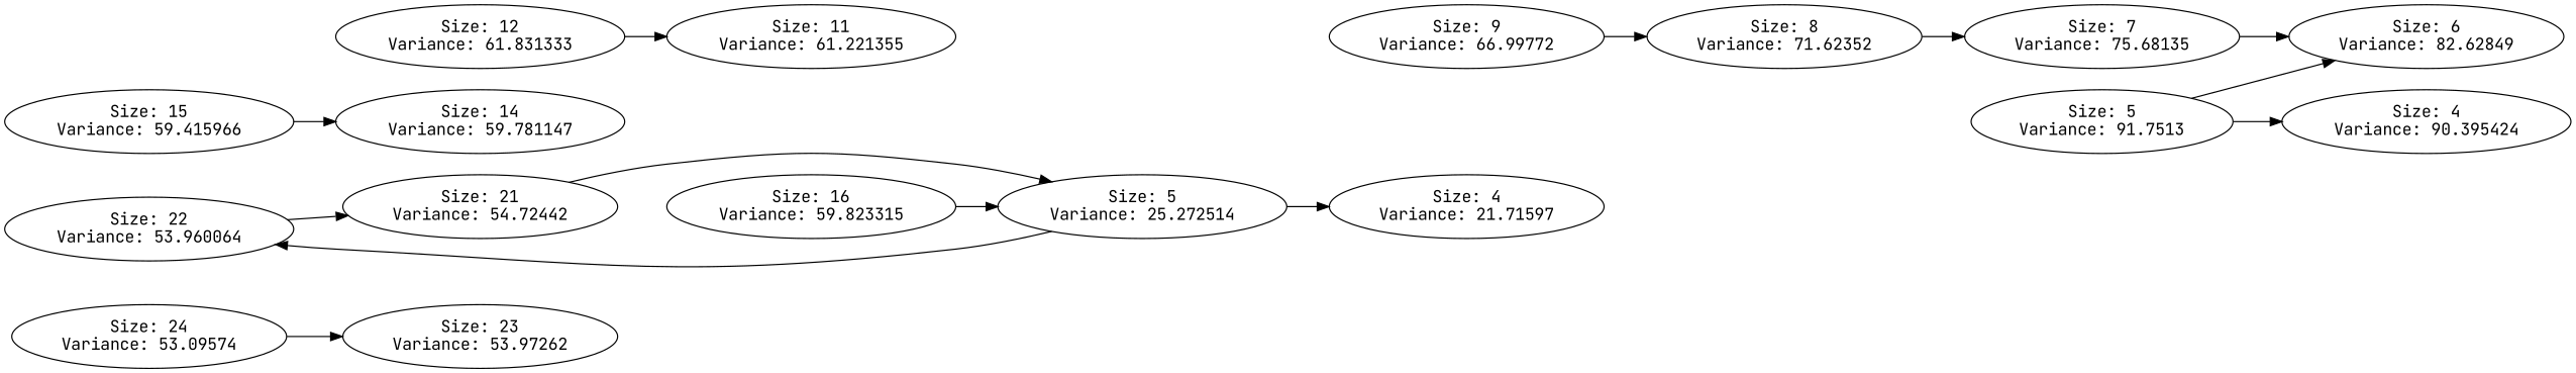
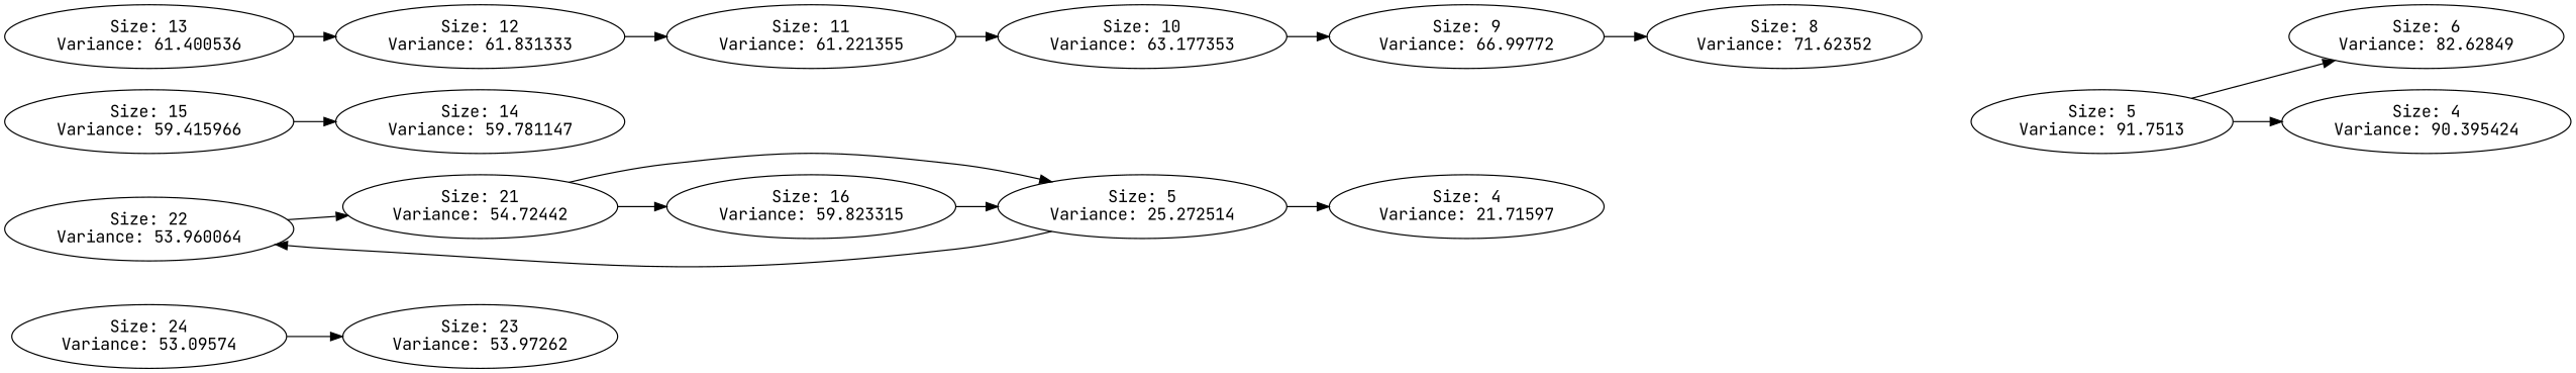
  digraph {
    L=15
    fontname="JetBrains Mono"
    rankdir=LR
    node [fontname="JetBrains Mono"]
    edge [fontname="JetBrains Mono"]
    "Size: 24\nVariance: 53.09574"
    "Size: 23\nVariance: 53.97262"
    "Size: 22\nVariance: 53.960064"
    "Size: 21\nVariance: 54.72442"
    "Size: 5\nVariance: 25.272514"
    "Size: 16\nVariance: 59.823315"
    "Size: 4\nVariance: 21.71597"
    "Size: 15\nVariance: 59.415966"
    "Size: 14\nVariance: 59.781147"
+   "Size: 13\nVariance: 61.400536"
    "Size: 12\nVariance: 61.831333"
    "Size: 11\nVariance: 61.221355"
+   "Size: 10\nVariance: 63.177353"
    "Size: 9\nVariance: 66.99772"
    "Size: 8\nVariance: 71.62352"
-   "Size: 7\nVariance: 75.68135"
    "Size: 6\nVariance: 82.62849"
    "Size: 5\nVariance: 91.7513"
    "Size: 4\nVariance: 90.395424"
    "Size: 24\nVariance: 53.09574" -> "Size: 23\nVariance: 53.97262"
    "Size: 22\nVariance: 53.960064" -> "Size: 21\nVariance: 54.72442"
    "Size: 21\nVariance: 54.72442" -> "Size: 5\nVariance: 25.272514"
+   "Size: 21\nVariance: 54.72442" -> "Size: 16\nVariance: 59.823315"
    "Size: 5\nVariance: 25.272514" -> "Size: 22\nVariance: 53.960064"
    "Size: 5\nVariance: 25.272514" -> "Size: 4\nVariance: 21.71597"
    "Size: 16\nVariance: 59.823315" -> "Size: 5\nVariance: 25.272514"
    "Size: 15\nVariance: 59.415966" -> "Size: 14\nVariance: 59.781147"
+   "Size: 13\nVariance: 61.400536" -> "Size: 12\nVariance: 61.831333"
    "Size: 12\nVariance: 61.831333" -> "Size: 11\nVariance: 61.221355"
+   "Size: 11\nVariance: 61.221355" -> "Size: 10\nVariance: 63.177353"
+   "Size: 10\nVariance: 63.177353" -> "Size: 9\nVariance: 66.99772"
    "Size: 9\nVariance: 66.99772" -> "Size: 8\nVariance: 71.62352"
-   "Size: 8\nVariance: 71.62352" -> "Size: 7\nVariance: 75.68135"
-   "Size: 7\nVariance: 75.68135" -> "Size: 6\nVariance: 82.62849"
    "Size: 5\nVariance: 91.7513" -> "Size: 6\nVariance: 82.62849"
    "Size: 5\nVariance: 91.7513" -> "Size: 4\nVariance: 90.395424"
  }
